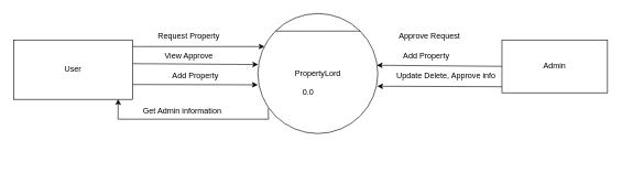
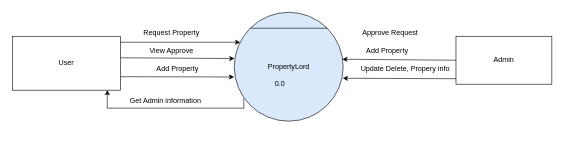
  <mxCell id="0" />
  <mxCell id="1" parent="0" />
  <mxCell id="2" style="edgeStyle=none;html=1;exitX=1;exitY=0.75;exitDx=0;exitDy=0;entryX=-0.001;entryY=0.594;entryDx=0;entryDy=0;entryPerimeter=0;" parent="1" source="4" target="6" edge="1"><mxGeometry relative="1" as="geometry" /></mxCell>
  <mxCell id="3" style="edgeStyle=none;html=1;exitX=0.087;exitY=0.789;exitDx=0;exitDy=0;entryX=0.879;entryY=0.997;entryDx=0;entryDy=0;entryPerimeter=0;rounded=0;exitPerimeter=0;" parent="1" source="6" target="4" edge="1"><mxGeometry relative="1" as="geometry"><Array as="points"><mxPoint x="406" y="180" /><mxPoint x="178" y="180" /></Array></mxGeometry></mxCell>
  <mxCell id="4" value="User" style="rounded=0;whiteSpace=wrap;html=1;" parent="1" vertex="1"><mxGeometry x="20" y="60" width="180" height="90" as="geometry" /></mxCell>
  <mxCell id="5" value="" style="group" parent="1" vertex="1" connectable="0"><mxGeometry x="390" y="20" width="190" height="220" as="geometry" /></mxCell>
- <mxCell id="6" value="PropertyLord" style="ellipse;whiteSpace=wrap;html=1;aspect=fixed;" parent="5" vertex="1"><mxGeometry width="181.739" height="181.739" as="geometry" /></mxCell>
+ <mxCell id="6" value="PropertyLord" style="ellipse;whiteSpace=wrap;html=1;aspect=fixed;fillColor=#dae8fc;" parent="5" vertex="1"><mxGeometry width="181.739" height="181.739" as="geometry" /></mxCell>
  <mxCell id="7" value="" style="endArrow=none;html=1;exitX=0;exitY=0;exitDx=0;exitDy=0;entryX=1;entryY=0;entryDx=0;entryDy=0;" parent="5" source="6" target="6" edge="1"><mxGeometry width="50" height="50" relative="1" as="geometry"><mxPoint x="106.875" y="96.25" as="sourcePoint" /><mxPoint x="166.25" y="27.5" as="targetPoint" /></mxGeometry></mxCell>
  <mxCell id="8" value="0.0" style="text;html=1;align=center;verticalAlign=middle;resizable=0;points=[];autosize=1;strokeColor=none;fillColor=none;" parent="5" vertex="1"><mxGeometry x="56.25" y="105" width="40" height="30" as="geometry" /></mxCell>
  <mxCell id="9" value="Admin" style="rounded=0;whiteSpace=wrap;html=1;" parent="1" vertex="1"><mxGeometry x="760" y="60" width="160" height="80" as="geometry" /></mxCell>
  <mxCell id="10" value="" style="endArrow=classic;html=1;" parent="1" edge="1"><mxGeometry width="50" height="50" relative="1" as="geometry"><mxPoint x="200" y="70" as="sourcePoint" /><mxPoint x="400" y="70" as="targetPoint" /></mxGeometry></mxCell>
  <mxCell id="11" value="Request Property" style="text;html=1;align=center;verticalAlign=middle;resizable=0;points=[];autosize=1;strokeColor=none;fillColor=none;" parent="1" vertex="1"><mxGeometry x="225" y="40" width="120" height="30" as="geometry" /></mxCell>
  <mxCell id="12" value="" style="endArrow=classic;html=1;entryX=0.002;entryY=0.425;entryDx=0;entryDy=0;entryPerimeter=0;exitX=1.003;exitY=0.399;exitDx=0;exitDy=0;exitPerimeter=0;" parent="1" source="4" target="6" edge="1"><mxGeometry width="50" height="50" relative="1" as="geometry"><mxPoint x="200" y="90" as="sourcePoint" /><mxPoint x="390" y="90" as="targetPoint" /></mxGeometry></mxCell>
  <mxCell id="13" value="View Approve" style="text;html=1;align=center;verticalAlign=middle;resizable=0;points=[];autosize=1;strokeColor=none;fillColor=none;" parent="1" vertex="1"><mxGeometry x="235" y="70" width="100" height="30" as="geometry" /></mxCell>
  <mxCell id="14" value="Approve Request" style="text;html=1;align=center;verticalAlign=middle;resizable=0;points=[];autosize=1;strokeColor=none;fillColor=none;" parent="1" vertex="1"><mxGeometry x="590" y="40" width="120" height="30" as="geometry" /></mxCell>
  <mxCell id="15" value="" style="endArrow=classic;html=1;exitX=-0.013;exitY=0.116;exitDx=0;exitDy=0;exitPerimeter=0;entryX=0.992;entryY=0.431;entryDx=0;entryDy=0;entryPerimeter=0;" parent="1" target="6" edge="1"><mxGeometry width="50" height="50" relative="1" as="geometry"><mxPoint x="760" y="100" as="sourcePoint" /><mxPoint x="562.006" y="100.698" as="targetPoint" /></mxGeometry></mxCell>
  <mxCell id="16" value="Add Property" style="text;html=1;align=center;verticalAlign=middle;resizable=0;points=[];autosize=1;strokeColor=none;fillColor=none;" parent="1" vertex="1"><mxGeometry x="600" y="70" width="90" height="30" as="geometry" /></mxCell>
  <mxCell id="17" value="" style="endArrow=classic;html=1;exitX=-0.013;exitY=0.116;exitDx=0;exitDy=0;exitPerimeter=0;entryX=0.996;entryY=0.606;entryDx=0;entryDy=0;entryPerimeter=0;" parent="1" target="6" edge="1"><mxGeometry width="50" height="50" relative="1" as="geometry"><mxPoint x="760" y="130.84" as="sourcePoint" /><mxPoint x="570" y="130" as="targetPoint" /></mxGeometry></mxCell>
- <mxCell id="18" value="Update Delete, Approve info" style="text;html=1;align=center;verticalAlign=middle;resizable=0;points=[];autosize=1;strokeColor=none;fillColor=none;" parent="1" vertex="1"><mxGeometry x="590" y="100" width="170" height="30" as="geometry" /></mxCell>
+ <mxCell id="18" value="Update Delete, Propery info" style="text;html=1;align=center;verticalAlign=middle;resizable=0;points=[];autosize=1;strokeColor=none;fillColor=none;" parent="1" vertex="1"><mxGeometry x="590" y="100" width="170" height="30" as="geometry" /></mxCell>
  <mxCell id="19" value="Add Property" style="text;html=1;align=center;verticalAlign=middle;resizable=0;points=[];autosize=1;strokeColor=none;fillColor=none;" parent="1" vertex="1"><mxGeometry x="250" y="100" width="90" height="30" as="geometry" /></mxCell>
  <mxCell id="20" value="&lt;br&gt;Get Admin information" style="text;html=1;align=center;verticalAlign=middle;resizable=0;points=[];autosize=1;strokeColor=none;fillColor=none;" parent="1" vertex="1"><mxGeometry x="200" y="140" width="150" height="40" as="geometry" /></mxCell>
